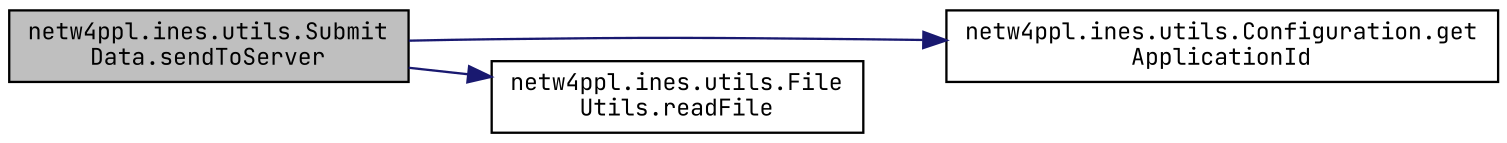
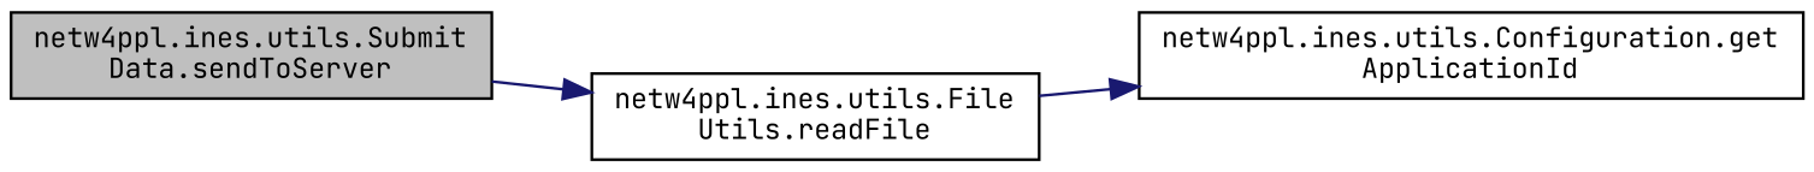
  digraph {
    fontname="JetBrains Mono"
    rankdir=LR
    node [color=black fillcolor=white fontname="JetBrains Mono" fontsize=10 shape=record style=filled]
    edge [color=midnightblue fontname="JetBrains Mono" fontsize=10 labelfontname=Helvetica labelfontsize=10 style=solid]
    n1 [fillcolor=grey75 fontcolor=black height=0.2 label="netw4ppl.ines.utils.Submit\lData.sendToServer" width=0.4]
    n2 [height=0.2 label="netw4ppl.ines.utils.Configuration.get\lApplicationId" width=0.4]
    n3 [height=0.2 label="netw4ppl.ines.utils.File\lUtils.readFile" width=0.4]
-   n1 -> n2
+   n3 -> n2
    n1 -> n3
  }
